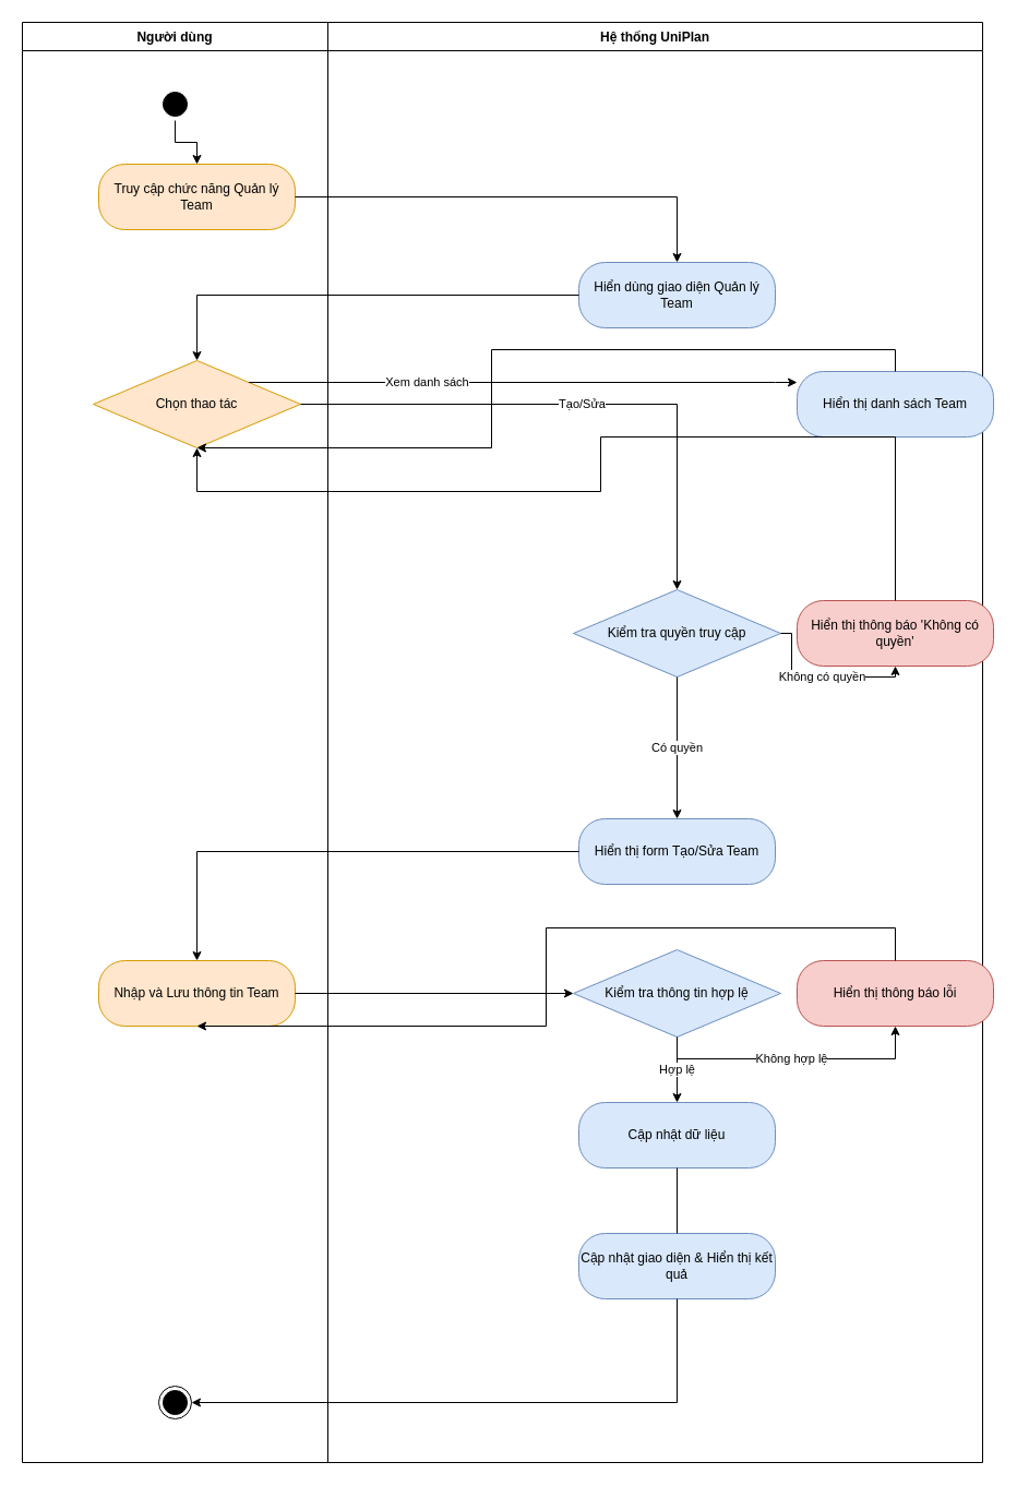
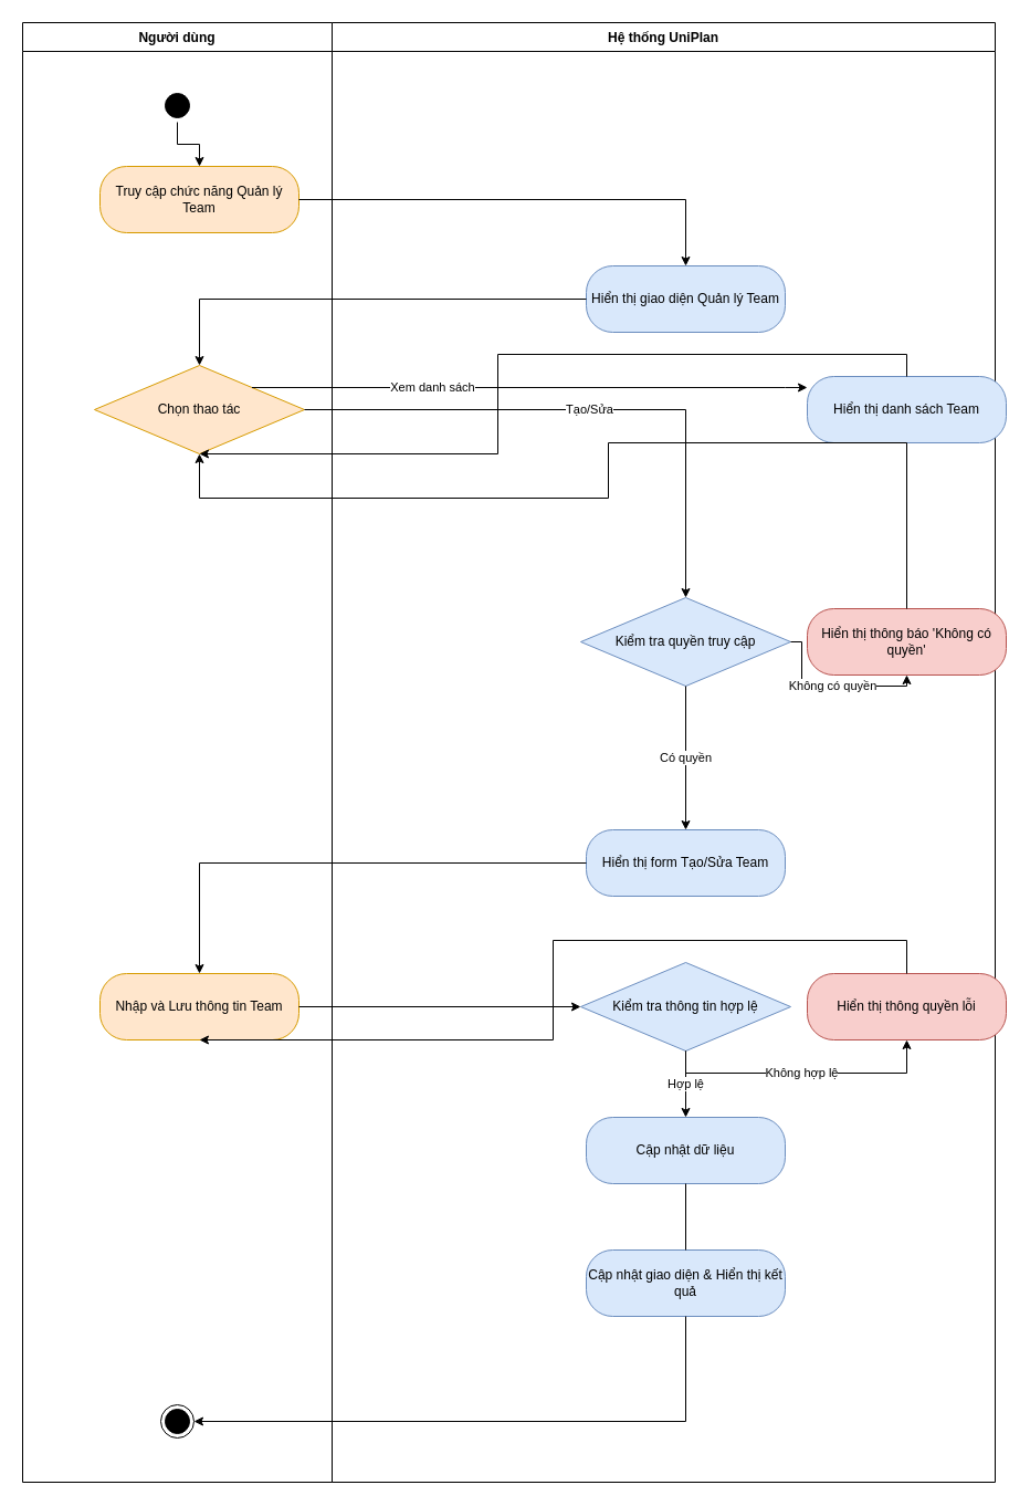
  <mxCell id="0" />
  <mxCell id="1" parent="0" />
  <mxCell id="2" value="Người dùng" style="swimlane;fontStyle=1;align=center;verticalAlign=top;childLayout=stackLayout;horizontal=1;startSize=26;horizontalStack=0;resizeParent=1;resizeParentMax=0;resizeLast=0;collapsible=1;marginBottom=0;whiteSpace=wrap;html=1;fontFamily=Arial;fontSize=12;" parent="1" vertex="1"><mxGeometry x="20" y="20" width="280" height="1320" as="geometry" /></mxCell>
  <mxCell id="3" value="" style="ellipse;html=1;shape=startState;fillColor=#000000;strokeColor=#000000;" parent="2" vertex="1"><mxGeometry x="125" y="60" width="30" height="30" as="geometry" /></mxCell>
  <mxCell id="4" value="Truy cập chức năng Quản lý Team" style="rounded=1;whiteSpace=wrap;html=1;arcSize=40;fillColor=#FFE6CC;strokeColor=#D79B00;verticalAlign=middle;fontFamily=Arial;fontSize=12;" parent="2" vertex="1"><mxGeometry x="70" y="130" width="180" height="60" as="geometry" /></mxCell>
  <mxCell id="5" value="Chọn thao tác" style="rhombus;whiteSpace=wrap;html=1;fillColor=#FFE6CC;strokeColor=#D79B00;verticalAlign=middle;fontFamily=Arial;fontSize=12;" parent="2" vertex="1"><mxGeometry x="65" y="310" width="190" height="80" as="geometry" /></mxCell>
  <mxCell id="6" value="Nhập và Lưu thông tin Team" style="rounded=1;whiteSpace=wrap;html=1;arcSize=40;fillColor=#FFE6CC;strokeColor=#D79B00;verticalAlign=middle;fontFamily=Arial;fontSize=12;" parent="2" vertex="1"><mxGeometry x="70" y="860" width="180" height="60" as="geometry" /></mxCell>
  <mxCell id="7" value="" style="ellipse;html=1;shape=endState;fillColor=#000000;strokeColor=#000000;" parent="2" vertex="1"><mxGeometry x="125" y="1250" width="30" height="30" as="geometry" /></mxCell>
  <mxCell id="8" value="Hệ thống UniPlan" style="swimlane;fontStyle=1;align=center;verticalAlign=top;childLayout=stackLayout;horizontal=1;startSize=26;horizontalStack=0;resizeParent=1;resizeParentMax=0;resizeLast=0;collapsible=1;marginBottom=0;whiteSpace=wrap;html=1;fontFamily=Arial;fontSize=12;" parent="1" vertex="1"><mxGeometry x="300" y="20" width="600" height="1320" as="geometry" /></mxCell>
- <mxCell id="9" value="Hiển dùng giao diện Quản lý Team" style="rounded=1;whiteSpace=wrap;html=1;arcSize=40;fillColor=#D9E8FB;strokeColor=#6C8EBF;verticalAlign=middle;fontFamily=Arial;fontSize=12;" parent="8" vertex="1"><mxGeometry x="230" y="220" width="180" height="60" as="geometry" /></mxCell>
+ <mxCell id="9" value="Hiển thị giao diện Quản lý Team" style="rounded=1;whiteSpace=wrap;html=1;arcSize=40;fillColor=#D9E8FB;strokeColor=#6C8EBF;verticalAlign=middle;fontFamily=Arial;fontSize=12;" parent="8" vertex="1"><mxGeometry x="230" y="220" width="180" height="60" as="geometry" /></mxCell>
  <mxCell id="10" value="Hiển thị form Tạo/Sửa Team" style="rounded=1;whiteSpace=wrap;html=1;arcSize=40;fillColor=#D9E8FB;strokeColor=#6C8EBF;verticalAlign=middle;fontFamily=Arial;fontSize=12;" parent="8" vertex="1"><mxGeometry x="230" y="730" width="180" height="60" as="geometry" /></mxCell>
  <mxCell id="11" value="Kiểm tra thông tin hợp lệ" style="rhombus;whiteSpace=wrap;html=1;fillColor=#D9E8FB;strokeColor=#6C8EBF;verticalAlign=middle;fontFamily=Arial;fontSize=12;" parent="8" vertex="1"><mxGeometry x="225" y="850" width="190" height="80" as="geometry" /></mxCell>
  <mxCell id="12" value="Cập nhật dữ liệu" style="rounded=1;whiteSpace=wrap;html=1;arcSize=40;fillColor=#D9E8FB;strokeColor=#6C8EBF;verticalAlign=middle;fontFamily=Arial;fontSize=12;" parent="8" vertex="1"><mxGeometry x="230" y="990" width="180" height="60" as="geometry" /></mxCell>
  <mxCell id="13" value="Cập nhật giao diện &amp;amp; Hiển thị kết quả" style="rounded=1;whiteSpace=wrap;html=1;arcSize=40;fillColor=#D9E8FB;strokeColor=#6C8EBF;verticalAlign=middle;fontFamily=Arial;fontSize=12;" parent="8" vertex="1"><mxGeometry x="230" y="1110" width="180" height="60" as="geometry" /></mxCell>
- <mxCell id="14" value="Hiển thị thông báo lỗi" style="rounded=1;whiteSpace=wrap;html=1;arcSize=40;fillColor=#F8CECC;strokeColor=#B85450;verticalAlign=middle;fontFamily=Arial;fontSize=12;" parent="8" vertex="1"><mxGeometry x="430" y="860" width="180" height="60" as="geometry" /></mxCell>
+ <mxCell id="14" value="Hiển thị thông quyền lỗi" style="rounded=1;whiteSpace=wrap;html=1;arcSize=40;fillColor=#F8CECC;strokeColor=#B85450;verticalAlign=middle;fontFamily=Arial;fontSize=12;" parent="8" vertex="1"><mxGeometry x="430" y="860" width="180" height="60" as="geometry" /></mxCell>
  <mxCell id="15" value="Hiển thị danh sách Team" style="rounded=1;whiteSpace=wrap;html=1;arcSize=40;fillColor=#D9E8FB;strokeColor=#6C8EBF;verticalAlign=middle;fontFamily=Arial;fontSize=12;" parent="8" vertex="1"><mxGeometry x="430" y="320" width="180" height="60" as="geometry" /></mxCell>
  <mxCell id="16" value="Kiểm tra quyền truy cập" style="rhombus;whiteSpace=wrap;html=1;fillColor=#D9E8FB;strokeColor=#6C8EBF;verticalAlign=middle;fontFamily=Arial;fontSize=12;" parent="8" vertex="1"><mxGeometry x="225" y="520" width="190" height="80" as="geometry" /></mxCell>
  <mxCell id="17" value="Hiển thị thông báo 'Không có quyền'" style="rounded=1;whiteSpace=wrap;html=1;arcSize=40;fillColor=#F8CECC;strokeColor=#B85450;verticalAlign=middle;fontFamily=Arial;fontSize=12;" parent="8" vertex="1"><mxGeometry x="430" y="530" width="180" height="60" as="geometry" /></mxCell>
  <mxCell id="18" value="" style="edgeStyle=orthogonalEdgeStyle;endArrow=classic;html=1;rounded=0;" parent="1" source="3" target="4" edge="1"><mxGeometry width="50" height="50" relative="1" as="geometry"><mxPoint x="120" y="70" as="sourcePoint" /><mxPoint x="120" y="110" as="targetPoint" /></mxGeometry></mxCell>
  <mxCell id="19" value="" style="edgeStyle=orthogonalEdgeStyle;endArrow=classic;html=1;rounded=0;" parent="1" source="4" target="9" edge="1"><mxGeometry width="50" height="50" relative="1" as="geometry"><mxPoint x="140" y="170" as="sourcePoint" /><mxPoint x="500" y="230" as="targetPoint" /></mxGeometry></mxCell>
  <mxCell id="20" value="" style="edgeStyle=orthogonalEdgeStyle;endArrow=classic;html=1;rounded=0;" parent="1" source="9" target="5" edge="1"><mxGeometry width="50" height="50" relative="1" as="geometry"><mxPoint x="500" y="260" as="sourcePoint" /><mxPoint x="135" y="330" as="targetPoint" /></mxGeometry></mxCell>
  <mxCell id="21" value="Tạo/Sửa" style="edgeStyle=orthogonalEdgeStyle;endArrow=classic;html=1;rounded=0;fontSize=11;labelBackgroundColor=#FFFFFF;" parent="1" source="5" target="16" edge="1"><mxGeometry width="50" height="50" relative="1" as="geometry"><mxPoint x="135" y="370" as="sourcePoint" /><mxPoint x="500" y="540" as="targetPoint" /></mxGeometry></mxCell>
  <mxCell id="22" value="" style="edgeStyle=orthogonalEdgeStyle;endArrow=classic;html=1;rounded=0;" parent="1" source="10" target="6" edge="1"><mxGeometry width="50" height="50" relative="1" as="geometry"><mxPoint x="500" y="770" as="sourcePoint" /><mxPoint x="140" y="870" as="targetPoint" /></mxGeometry></mxCell>
  <mxCell id="23" value="" style="edgeStyle=orthogonalEdgeStyle;endArrow=classic;html=1;rounded=0;" parent="1" source="6" target="11" edge="1"><mxGeometry width="50" height="50" relative="1" as="geometry"><mxPoint x="140" y="900" as="sourcePoint" /><mxPoint x="500" y="870" as="targetPoint" /></mxGeometry></mxCell>
  <mxCell id="24" value="Hợp lệ" style="edgeStyle=orthogonalEdgeStyle;endArrow=classic;html=1;rounded=0;fontSize=11;labelBackgroundColor=#FFFFFF;" parent="1" source="11" target="12" edge="1"><mxGeometry width="50" height="50" relative="1" as="geometry"><mxPoint x="500" y="910" as="sourcePoint" /><mxPoint x="500" y="970" as="targetPoint" /></mxGeometry></mxCell>
  <mxCell id="25" value="Không hợp lệ" style="edgeStyle=orthogonalEdgeStyle;endArrow=classic;html=1;rounded=0;fontSize=11;labelBackgroundColor=#FFFFFF;" parent="1" source="11" target="14" edge="1"><mxGeometry width="50" height="50" relative="1" as="geometry"><mxPoint x="395" y="870" as="sourcePoint" /><mxPoint x="410" y="870" as="targetPoint" /><Array as="points"><mxPoint x="620" y="970" /><mxPoint x="820" y="970" /></Array></mxGeometry></mxCell>
  <mxCell id="26" value="" style="edgeStyle=orthogonalEdgeStyle;endArrow=classic;html=1;rounded=0;entryX=0.5;entryY=1;entryDx=0;entryDy=0;" parent="1" source="14" target="6" edge="1"><mxGeometry width="50" height="50" relative="1" as="geometry"><mxPoint x="500" y="900" as="sourcePoint" /><mxPoint x="140" y="900" as="targetPoint" /><Array as="points"><mxPoint x="820" y="850" /><mxPoint x="500" y="850" /><mxPoint x="500" y="940" /></Array></mxGeometry></mxCell>
  <mxCell id="27" value="" style="edgeStyle=orthogonalEdgeStyle;endArrow=none;html=1;rounded=0;" parent="1" source="12" target="13" edge="1"><mxGeometry width="50" height="50" relative="1" as="geometry"><mxPoint x="500" y="1030" as="sourcePoint" /><mxPoint x="500" y="1090" as="targetPoint" /></mxGeometry></mxCell>
  <mxCell id="28" value="" style="edgeStyle=orthogonalEdgeStyle;endArrow=classic;html=1;rounded=0;" parent="1" source="13" target="7" edge="1"><mxGeometry width="50" height="50" relative="1" as="geometry"><mxPoint x="500" y="1150" as="sourcePoint" /><mxPoint x="120" y="1245" as="targetPoint" /><Array as="points"><mxPoint x="620" y="1285" /></Array></mxGeometry></mxCell>
  <mxCell id="29" value="Xem danh sách" style="edgeStyle=orthogonalEdgeStyle;endArrow=classic;html=1;rounded=0;fontSize=11;labelBackgroundColor=#FFFFFF;" parent="1" source="5" target="15" edge="1"><mxGeometry x="-0.353" width="50" height="50" relative="1" as="geometry"><mxPoint x="235" y="330" as="sourcePoint" /><mxPoint x="410" y="330" as="targetPoint" /><Array as="points"><mxPoint x="710" y="350" /><mxPoint x="710" y="350" /></Array><mxPoint as="offset" /></mxGeometry></mxCell>
  <mxCell id="30" value="" style="edgeStyle=orthogonalEdgeStyle;endArrow=classic;html=1;rounded=0;entryX=0.5;entryY=1;entryDx=0;entryDy=0;" parent="1" source="15" target="5" edge="1"><mxGeometry width="50" height="50" relative="1" as="geometry"><mxPoint x="500" y="360" as="sourcePoint" /><mxPoint x="120" y="370" as="targetPoint" /><Array as="points"><mxPoint x="820" y="320" /><mxPoint x="450" y="320" /><mxPoint x="450" y="410" /></Array></mxGeometry></mxCell>
  <mxCell id="31" value="Có quyền" style="edgeStyle=orthogonalEdgeStyle;endArrow=classic;html=1;rounded=0;fontSize=11;labelBackgroundColor=#FFFFFF;" parent="1" source="16" target="10" edge="1"><mxGeometry width="50" height="50" relative="1" as="geometry"><mxPoint x="500" y="580" as="sourcePoint" /><mxPoint x="500" y="710" as="targetPoint" /></mxGeometry></mxCell>
  <mxCell id="32" value="Không có quyền" style="edgeStyle=orthogonalEdgeStyle;endArrow=classic;html=1;rounded=0;fontSize=11;labelBackgroundColor=#FFFFFF;" parent="1" source="16" target="17" edge="1"><mxGeometry width="50" height="50" relative="1" as="geometry"><mxPoint x="395" y="540" as="sourcePoint" /><mxPoint x="410" y="540" as="targetPoint" /><Array as="points"><mxPoint x="725" y="580" /><mxPoint x="725" y="620" /><mxPoint x="820" y="620" /></Array></mxGeometry></mxCell>
  <mxCell id="33" value="" style="edgeStyle=orthogonalEdgeStyle;endArrow=classic;html=1;rounded=0;entryX=0.5;entryY=1;entryDx=0;entryDy=0;" parent="1" source="17" target="5" edge="1"><mxGeometry width="50" height="50" relative="1" as="geometry"><mxPoint x="500" y="570" as="sourcePoint" /><mxPoint x="120" y="370" as="targetPoint" /><Array as="points"><mxPoint x="820" y="400" /><mxPoint x="550" y="400" /><mxPoint x="550" y="450" /><mxPoint x="180" y="450" /></Array></mxGeometry></mxCell>
